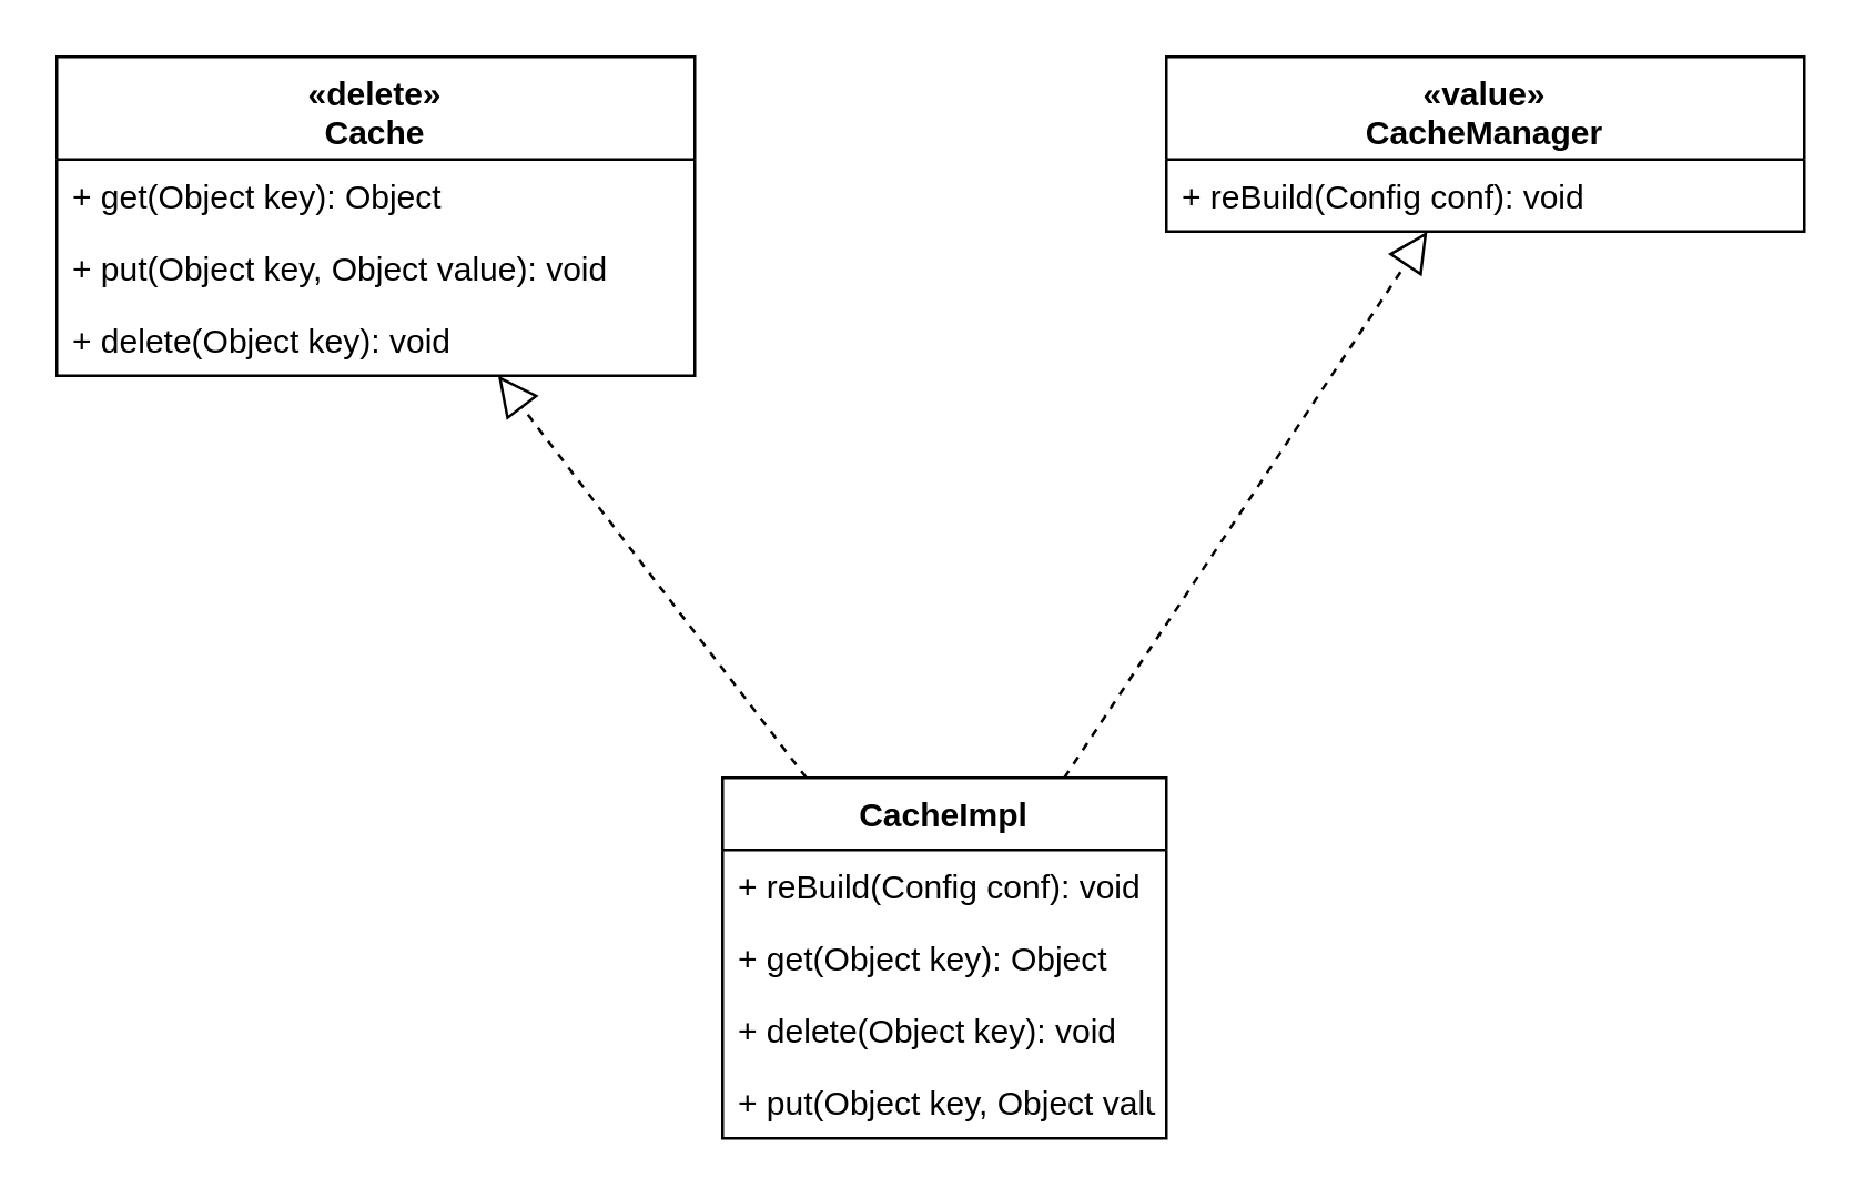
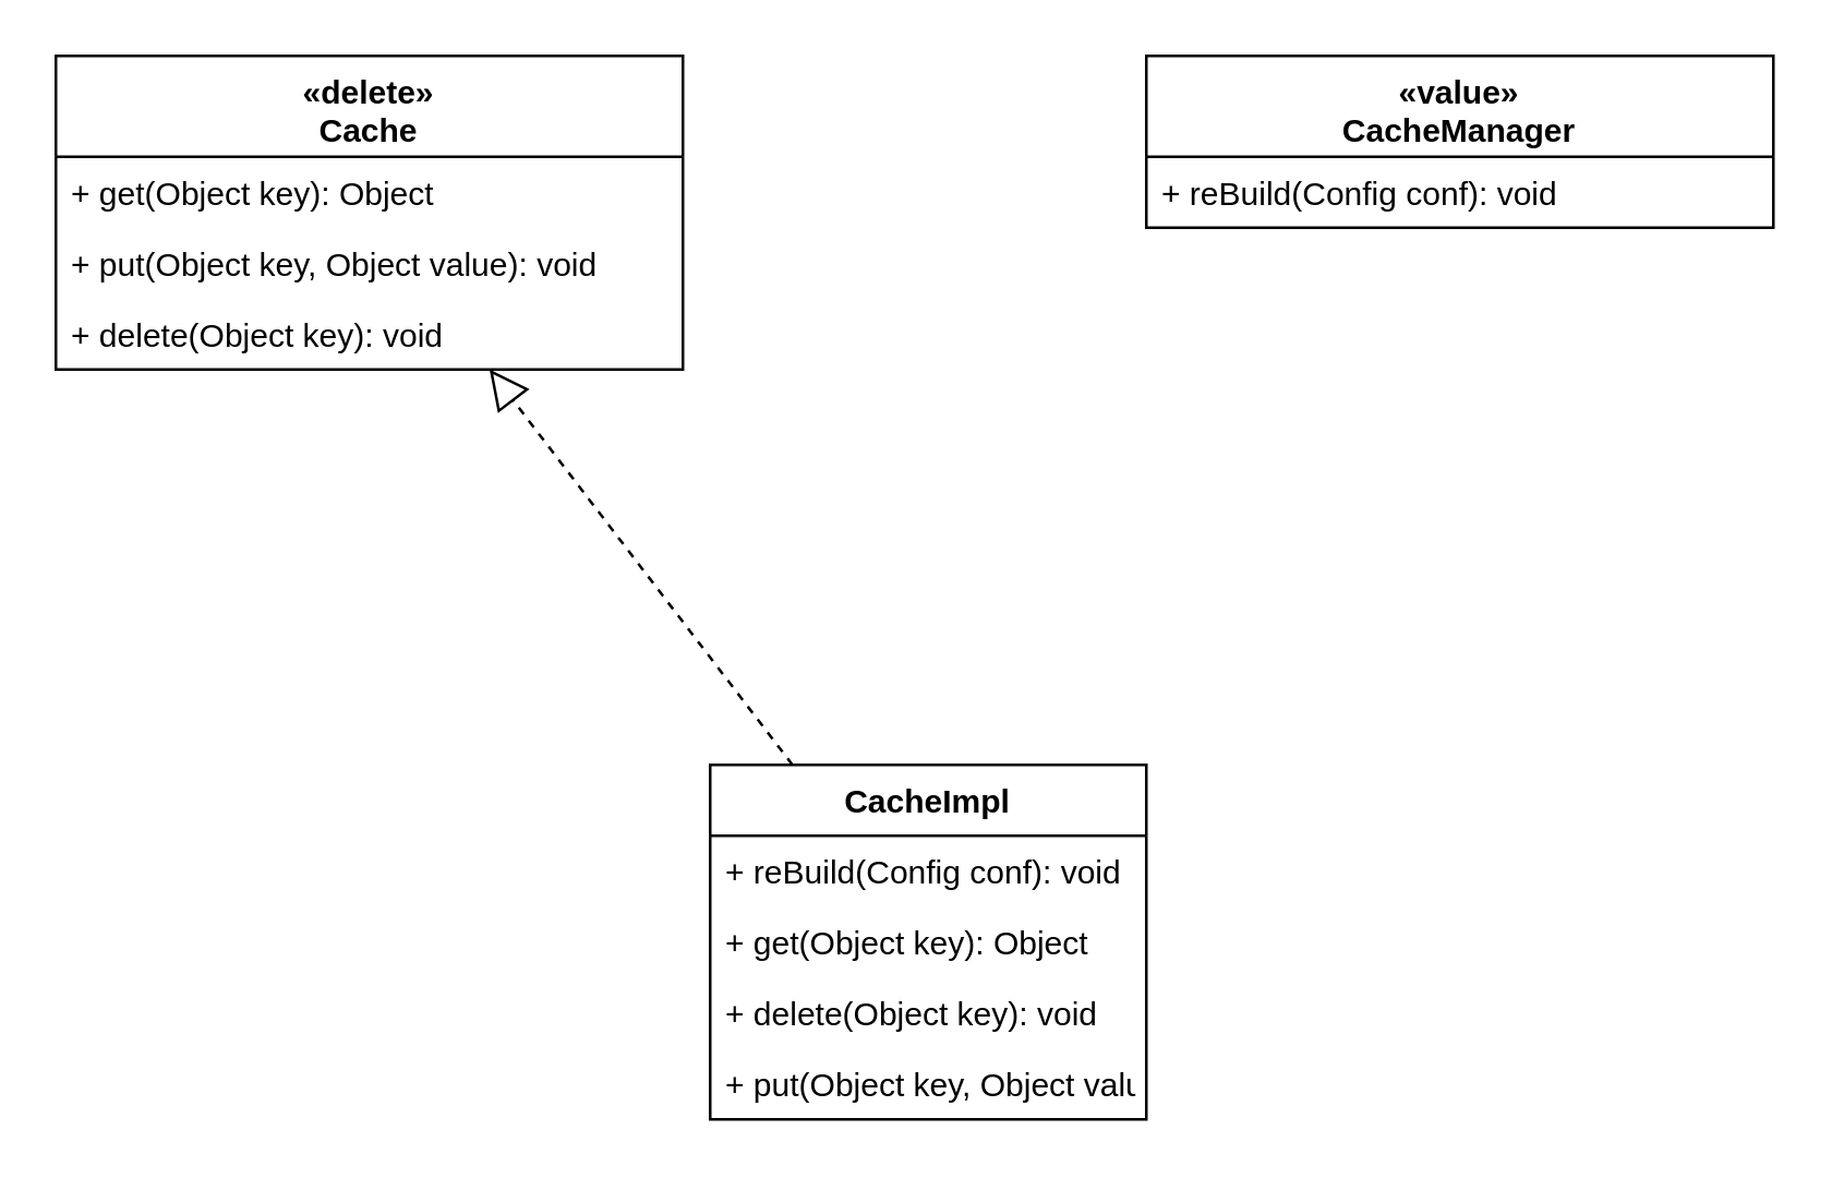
  <mxCell id="0" />
  <mxCell id="1" parent="0" />
  <mxCell id="2" value="«delete»&#10;Cache" style="swimlane;fontStyle=1;align=center;verticalAlign=top;childLayout=stackLayout;horizontal=1;startSize=37;horizontalStack=0;resizeParent=1;resizeParentMax=0;resizeLast=0;collapsible=1;marginBottom=0;" parent="1" vertex="1"><mxGeometry x="20" y="20" width="230" height="115" as="geometry"><mxRectangle x="110" y="300" width="100" height="26" as="alternateBounds" /></mxGeometry></mxCell>
  <mxCell id="3" value="+ get(Object key): Object" style="text;strokeColor=none;fillColor=none;align=left;verticalAlign=top;spacingLeft=4;spacingRight=4;overflow=hidden;rotatable=0;points=[[0,0.5],[1,0.5]];portConstraint=eastwest;" parent="2" vertex="1"><mxGeometry y="37" width="230" height="26" as="geometry" /></mxCell>
  <mxCell id="4" value="+ put(Object key, Object value): void" style="text;strokeColor=none;fillColor=none;align=left;verticalAlign=top;spacingLeft=4;spacingRight=4;overflow=hidden;rotatable=0;points=[[0,0.5],[1,0.5]];portConstraint=eastwest;" parent="2" vertex="1"><mxGeometry y="63" width="230" height="26" as="geometry" /></mxCell>
  <mxCell id="5" value="+ delete(Object key): void" style="text;strokeColor=none;fillColor=none;align=left;verticalAlign=top;spacingLeft=4;spacingRight=4;overflow=hidden;rotatable=0;points=[[0,0.5],[1,0.5]];portConstraint=eastwest;" parent="2" vertex="1"><mxGeometry y="89" width="230" height="26" as="geometry" /></mxCell>
  <mxCell id="6" value="«value»&#10;CacheManager" style="swimlane;fontStyle=1;align=center;verticalAlign=top;childLayout=stackLayout;horizontal=1;startSize=37;horizontalStack=0;resizeParent=1;resizeParentMax=0;resizeLast=0;collapsible=1;marginBottom=0;" parent="1" vertex="1"><mxGeometry x="420" y="20" width="230" height="63" as="geometry"><mxRectangle x="110" y="300" width="100" height="26" as="alternateBounds" /></mxGeometry></mxCell>
  <mxCell id="7" value="+ reBuild(Config conf): void" style="text;strokeColor=none;fillColor=none;align=left;verticalAlign=top;spacingLeft=4;spacingRight=4;overflow=hidden;rotatable=0;points=[[0,0.5],[1,0.5]];portConstraint=eastwest;" parent="6" vertex="1"><mxGeometry y="37" width="230" height="26" as="geometry" /></mxCell>
  <mxCell id="8" value="CacheImpl" style="swimlane;fontStyle=1;align=center;verticalAlign=top;childLayout=stackLayout;horizontal=1;startSize=26;horizontalStack=0;resizeParent=1;resizeParentMax=0;resizeLast=0;collapsible=1;marginBottom=0;" parent="1" vertex="1"><mxGeometry x="260" y="280" width="160" height="130" as="geometry" /></mxCell>
  <mxCell id="9" value="+ reBuild(Config conf): void" style="text;strokeColor=none;fillColor=none;align=left;verticalAlign=top;spacingLeft=4;spacingRight=4;overflow=hidden;rotatable=0;points=[[0,0.5],[1,0.5]];portConstraint=eastwest;" parent="8" vertex="1"><mxGeometry y="26" width="160" height="26" as="geometry" /></mxCell>
  <mxCell id="10" value="+ get(Object key): Object" style="text;strokeColor=none;fillColor=none;align=left;verticalAlign=top;spacingLeft=4;spacingRight=4;overflow=hidden;rotatable=0;points=[[0,0.5],[1,0.5]];portConstraint=eastwest;" parent="8" vertex="1"><mxGeometry y="52" width="160" height="26" as="geometry" /></mxCell>
  <mxCell id="11" value="+ delete(Object key): void" style="text;strokeColor=none;fillColor=none;align=left;verticalAlign=top;spacingLeft=4;spacingRight=4;overflow=hidden;rotatable=0;points=[[0,0.5],[1,0.5]];portConstraint=eastwest;" parent="8" vertex="1"><mxGeometry y="78" width="160" height="26" as="geometry" /></mxCell>
  <mxCell id="12" value="+ put(Object key, Object value): void" style="text;strokeColor=none;fillColor=none;align=left;verticalAlign=top;spacingLeft=4;spacingRight=4;overflow=hidden;rotatable=0;points=[[0,0.5],[1,0.5]];portConstraint=eastwest;" parent="8" vertex="1"><mxGeometry y="104" width="160" height="26" as="geometry" /></mxCell>
  <mxCell id="13" value="" style="endArrow=block;dashed=1;endFill=0;endSize=12;html=1;" parent="1" source="8" target="2" edge="1"><mxGeometry width="160" relative="1" as="geometry"><mxPoint x="70" y="370" as="sourcePoint" /><mxPoint x="250" y="240" as="targetPoint" /></mxGeometry></mxCell>
- <mxCell id="14" value="" style="endArrow=block;dashed=1;endFill=0;endSize=12;html=1;" parent="1" source="8" target="6" edge="1"><mxGeometry width="160" relative="1" as="geometry"><mxPoint x="489.995" y="130" as="sourcePoint" /><mxPoint x="383" y="140" as="targetPoint" /></mxGeometry></mxCell>
